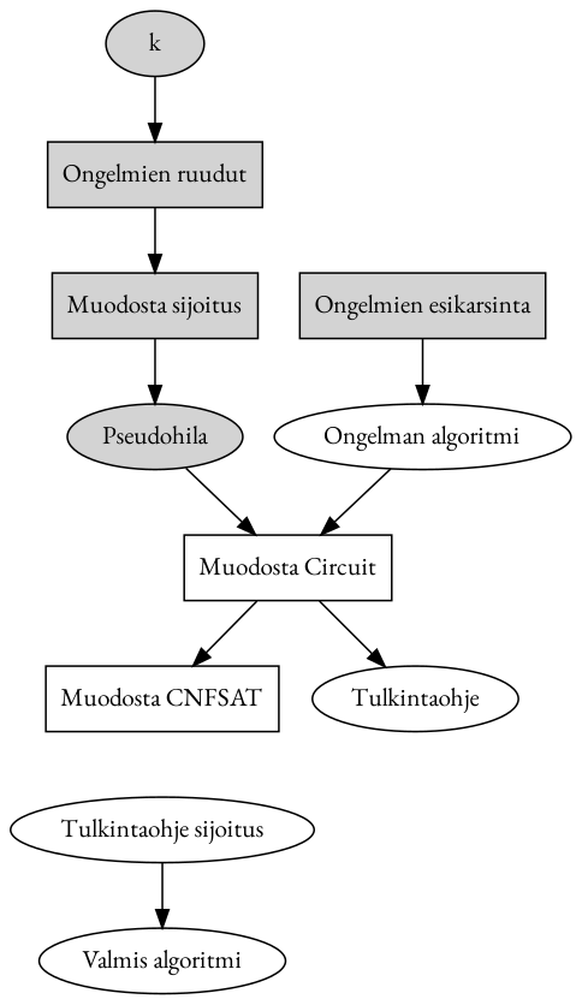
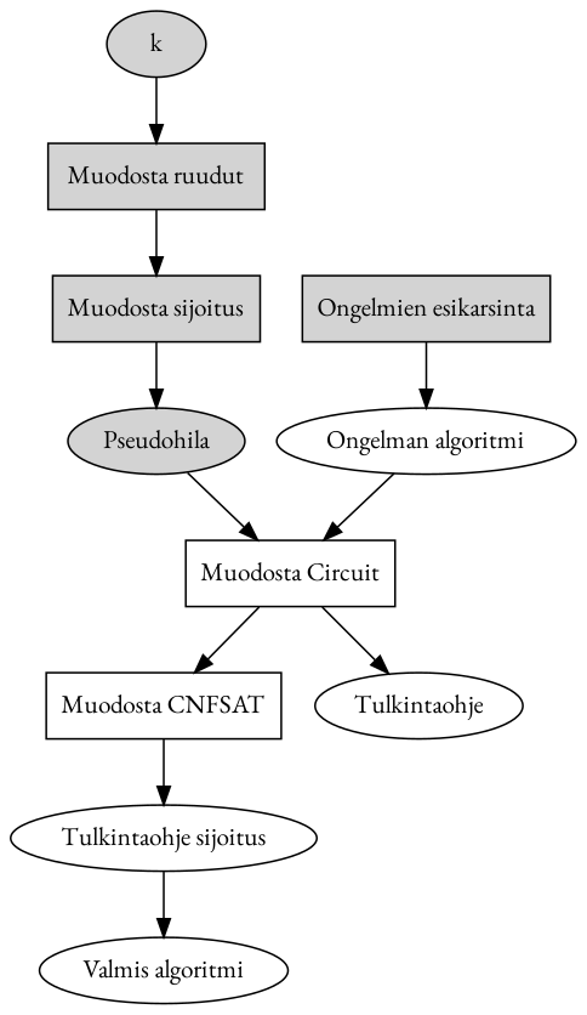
  digraph {
    fontname="EB Garamond"
    node [fontname="EB Garamond"]
    edge [fontname="EB Garamond"]
    n1 [fillcolor=lightgray label=k style=filled]
-   n2 [fillcolor=lightgray label="Ongelmien ruudut" shape=box style=filled]
+   n2 [fillcolor=lightgray label="Muodosta ruudut" shape=box style=filled]
    n3 [fillcolor=lightgray label="Muodosta sijoitus" shape=box style=filled]
    n4 [fillcolor=lightgray label=Pseudohila style=filled]
    n5 [label="Muodosta Circuit" shape=box]
    n6 [label="Muodosta CNFSAT" shape=box]
    n7 [label=Tulkintaohje]
    n8 [fillcolor=lightgray label="Ongelmien esikarsinta" shape=box style=filled]
    n9 [label="Ongelman algoritmi"]
    n10 [label="Tulkintaohje sijoitus"]
    n11 [label="Valmis algoritmi"]
    n1 -> n2
    n2 -> n3
    n3 -> n4
    n4 -> n5
    n5 -> n6
    n5 -> n7
+   n6 -> n10
    n8 -> n9
    n9 -> n5
    n10 -> n11
  }
